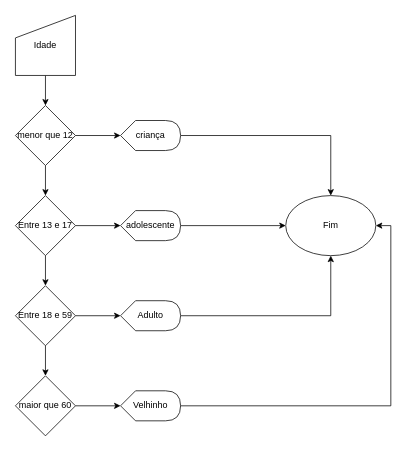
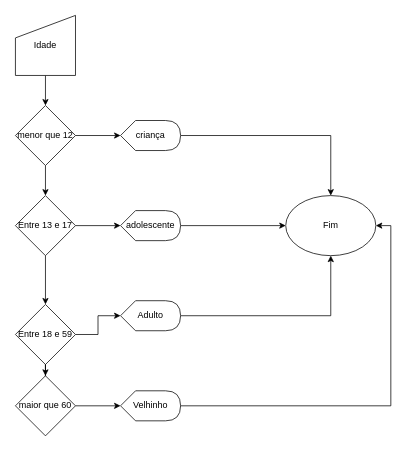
  <mxCell id="0" />
  <mxCell id="1" parent="0" />
  <mxCell id="2" value="" style="edgeStyle=orthogonalEdgeStyle;rounded=0;orthogonalLoop=1;jettySize=auto;html=1;" edge="1" parent="1" source="3" target="6"><mxGeometry relative="1" as="geometry" /></mxCell>
  <mxCell id="3" value="Idade" style="shape=manualInput;whiteSpace=wrap;html=1;" vertex="1" parent="1"><mxGeometry x="20" y="20" width="80" height="80" as="geometry" /></mxCell>
  <mxCell id="4" value="" style="edgeStyle=orthogonalEdgeStyle;rounded=0;orthogonalLoop=1;jettySize=auto;html=1;" edge="1" parent="1" source="6" target="9"><mxGeometry relative="1" as="geometry" /></mxCell>
  <mxCell id="5" value="" style="edgeStyle=orthogonalEdgeStyle;rounded=0;orthogonalLoop=1;jettySize=auto;html=1;" edge="1" parent="1" source="6" target="22"><mxGeometry relative="1" as="geometry" /></mxCell>
  <mxCell id="6" value="menor que 12" style="rhombus;whiteSpace=wrap;html=1;" vertex="1" parent="1"><mxGeometry x="20" y="140" width="80" height="80" as="geometry" /></mxCell>
  <mxCell id="7" value="" style="edgeStyle=orthogonalEdgeStyle;rounded=0;orthogonalLoop=1;jettySize=auto;html=1;" edge="1" parent="1" source="9" target="12"><mxGeometry relative="1" as="geometry" /></mxCell>
  <mxCell id="8" value="" style="edgeStyle=orthogonalEdgeStyle;rounded=0;orthogonalLoop=1;jettySize=auto;html=1;" edge="1" parent="1" source="9" target="20"><mxGeometry relative="1" as="geometry" /></mxCell>
  <mxCell id="9" value="Entre 13 e 17" style="rhombus;whiteSpace=wrap;html=1;" vertex="1" parent="1"><mxGeometry x="20" y="260" width="80" height="80" as="geometry" /></mxCell>
  <mxCell id="10" value="" style="edgeStyle=orthogonalEdgeStyle;rounded=0;orthogonalLoop=1;jettySize=auto;html=1;" edge="1" parent="1" source="12" target="14"><mxGeometry relative="1" as="geometry" /></mxCell>
  <mxCell id="11" value="" style="edgeStyle=orthogonalEdgeStyle;rounded=0;orthogonalLoop=1;jettySize=auto;html=1;" edge="1" parent="1" source="12" target="18"><mxGeometry relative="1" as="geometry" /></mxCell>
- <mxCell id="12" value="Entre 18 e 59" style="rhombus;whiteSpace=wrap;html=1;" vertex="1" parent="1"><mxGeometry x="20" y="380" width="80" height="80" as="geometry" /></mxCell>
+ <mxCell id="12" value="Entre 18 e 59" style="rhombus;whiteSpace=wrap;html=1;" vertex="1" parent="1"><mxGeometry x="20" y="405" width="80" height="80" as="geometry" /></mxCell>
  <mxCell id="13" value="" style="edgeStyle=orthogonalEdgeStyle;rounded=0;orthogonalLoop=1;jettySize=auto;html=1;" edge="1" parent="1" source="14" target="16"><mxGeometry relative="1" as="geometry" /></mxCell>
  <mxCell id="14" value="maior que 60" style="rhombus;whiteSpace=wrap;html=1;" vertex="1" parent="1"><mxGeometry x="20" y="500" width="80" height="80" as="geometry" /></mxCell>
  <mxCell id="15" style="edgeStyle=orthogonalEdgeStyle;rounded=0;orthogonalLoop=1;jettySize=auto;html=1;entryX=1;entryY=0.5;entryDx=0;entryDy=0;" edge="1" parent="1" source="16" target="23"><mxGeometry relative="1" as="geometry" /></mxCell>
  <mxCell id="16" value="Velhinho" style="shape=display;whiteSpace=wrap;html=1;" vertex="1" parent="1"><mxGeometry x="160" y="520" width="80" height="40" as="geometry" /></mxCell>
  <mxCell id="17" style="edgeStyle=orthogonalEdgeStyle;rounded=0;orthogonalLoop=1;jettySize=auto;html=1;entryX=0.5;entryY=1;entryDx=0;entryDy=0;" edge="1" parent="1" source="18" target="23"><mxGeometry relative="1" as="geometry" /></mxCell>
  <mxCell id="18" value="Adulto" style="shape=display;whiteSpace=wrap;html=1;" vertex="1" parent="1"><mxGeometry x="160" y="400" width="80" height="40" as="geometry" /></mxCell>
  <mxCell id="19" style="edgeStyle=orthogonalEdgeStyle;rounded=0;orthogonalLoop=1;jettySize=auto;html=1;exitX=1;exitY=0.5;exitDx=0;exitDy=0;exitPerimeter=0;entryX=0;entryY=0.5;entryDx=0;entryDy=0;" edge="1" parent="1" source="20" target="23"><mxGeometry relative="1" as="geometry" /></mxCell>
  <mxCell id="20" value="adolescente" style="shape=display;whiteSpace=wrap;html=1;" vertex="1" parent="1"><mxGeometry x="160" y="280" width="80" height="40" as="geometry" /></mxCell>
  <mxCell id="21" style="edgeStyle=orthogonalEdgeStyle;rounded=0;orthogonalLoop=1;jettySize=auto;html=1;entryX=0.5;entryY=0;entryDx=0;entryDy=0;" edge="1" parent="1" source="22" target="23"><mxGeometry relative="1" as="geometry" /></mxCell>
  <mxCell id="22" value="criança" style="shape=display;whiteSpace=wrap;html=1;" vertex="1" parent="1"><mxGeometry x="160" y="160" width="80" height="40" as="geometry" /></mxCell>
  <mxCell id="23" value="Fim" style="ellipse;whiteSpace=wrap;html=1;" vertex="1" parent="1"><mxGeometry x="380" y="260" width="120" height="80" as="geometry" /></mxCell>
